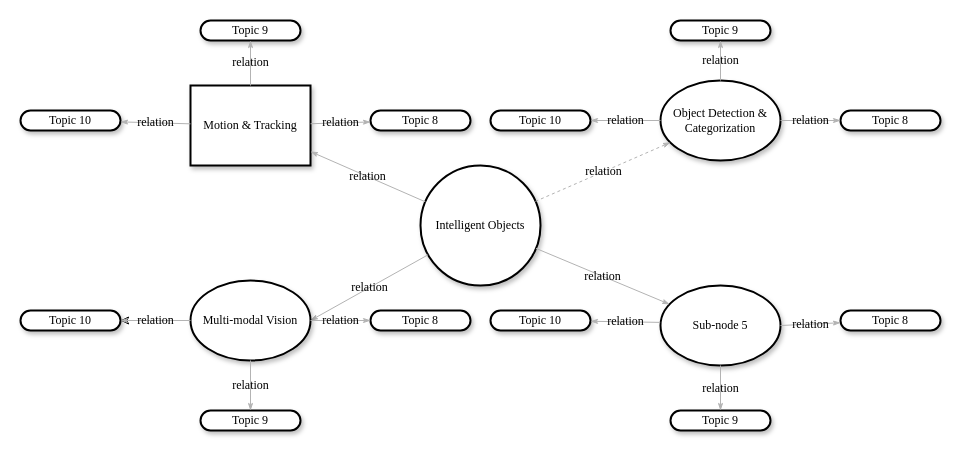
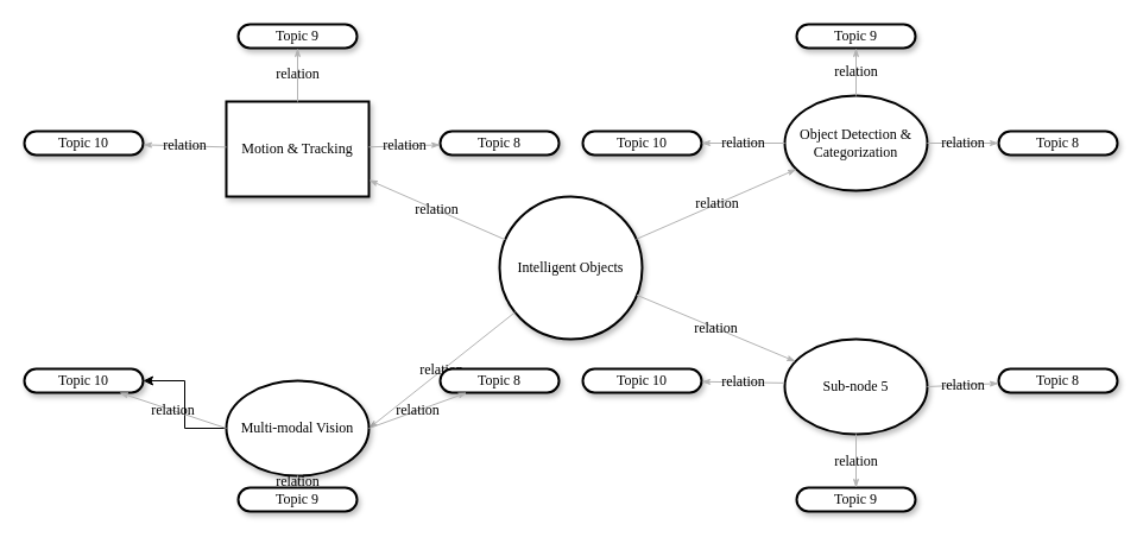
  <mxCell id="0" />
  <mxCell id="1" parent="0" />
  <mxCell id="2" value="&lt;span&gt;Topic 10&lt;/span&gt;" style="whiteSpace=wrap;html=1;rounded=1;shadow=1;comic=0;labelBackgroundColor=none;strokeWidth=2;fontFamily=Verdana;fontSize=12;align=center;arcSize=50;" parent="1" vertex="1"><mxGeometry x="20" y="110" width="100" height="20" as="geometry" /></mxCell>
  <mxCell id="3" value="Motion &amp;amp; Tracking" style="whiteSpace=wrap;html=1;shadow=1;comic=0;labelBackgroundColor=none;strokeWidth=2;fontFamily=Verdana;fontSize=12;align=center;rounded=0;" parent="1" vertex="1"><mxGeometry x="190" y="85" width="120" height="80" as="geometry" /></mxCell>
  <mxCell id="4" value="Object Detection &amp;amp; Categorization" style="ellipse;whiteSpace=wrap;html=1;rounded=1;shadow=1;comic=0;labelBackgroundColor=none;strokeWidth=2;fontFamily=Verdana;fontSize=12;align=center;" parent="1" vertex="1"><mxGeometry x="660" y="80" width="120" height="80" as="geometry" /></mxCell>
  <mxCell id="5" value="Intelligent Objects" style="ellipse;whiteSpace=wrap;html=1;rounded=1;shadow=1;comic=0;labelBackgroundColor=none;strokeWidth=2;fontFamily=Verdana;fontSize=12;align=center;" parent="1" vertex="1"><mxGeometry x="420" y="165" width="120" height="120" as="geometry" /></mxCell>
  <mxCell id="6" value="&lt;span&gt;Sub-node 5&lt;/span&gt;" style="ellipse;whiteSpace=wrap;html=1;rounded=1;shadow=1;comic=0;labelBackgroundColor=none;strokeWidth=2;fontFamily=Verdana;fontSize=12;align=center;" parent="1" vertex="1"><mxGeometry x="660" y="285" width="120" height="80" as="geometry" /></mxCell>
  <mxCell id="7" value="&lt;span&gt;Topic 9&lt;/span&gt;" style="whiteSpace=wrap;html=1;rounded=1;shadow=1;comic=0;labelBackgroundColor=none;strokeWidth=2;fontFamily=Verdana;fontSize=12;align=center;arcSize=50;" parent="1" vertex="1"><mxGeometry x="200" y="20" width="100" height="20" as="geometry" /></mxCell>
  <mxCell id="8" value="relation" style="edgeStyle=none;rounded=1;html=1;labelBackgroundColor=none;startArrow=none;startFill=0;startSize=5;endArrow=classicThin;endFill=1;endSize=5;jettySize=auto;orthogonalLoop=1;strokeColor=#B3B3B3;strokeWidth=1;fontFamily=Verdana;fontSize=12" parent="1" source="3" target="7" edge="1"><mxGeometry relative="1" as="geometry" /></mxCell>
  <mxCell id="9" value="relation" style="edgeStyle=none;rounded=1;html=1;labelBackgroundColor=none;startArrow=none;startFill=0;startSize=5;endArrow=classicThin;endFill=1;endSize=5;jettySize=auto;orthogonalLoop=1;strokeColor=#B3B3B3;strokeWidth=1;fontFamily=Verdana;fontSize=12" parent="1" source="3" target="2" edge="1"><mxGeometry relative="1" as="geometry" /></mxCell>
  <mxCell id="10" value="relation" style="edgeStyle=none;rounded=1;html=1;labelBackgroundColor=none;startArrow=none;startFill=0;startSize=5;endArrow=classicThin;endFill=1;endSize=5;jettySize=auto;orthogonalLoop=1;strokeColor=#B3B3B3;strokeWidth=1;fontFamily=Verdana;fontSize=12" parent="1" source="5" target="3" edge="1"><mxGeometry relative="1" as="geometry" /></mxCell>
- <mxCell id="11" value="relation" style="edgeStyle=none;rounded=1;html=1;labelBackgroundColor=none;startArrow=none;startFill=0;startSize=5;endArrow=classicThin;endFill=1;endSize=5;jettySize=auto;orthogonalLoop=1;strokeColor=#B3B3B3;strokeWidth=1;fontFamily=Verdana;fontSize=12;dashed=1;" parent="1" source="5" target="4" edge="1"><mxGeometry relative="1" as="geometry" /></mxCell>
+ <mxCell id="11" value="relation" style="edgeStyle=none;rounded=1;html=1;labelBackgroundColor=none;startArrow=none;startFill=0;startSize=5;endArrow=classicThin;endFill=1;endSize=5;jettySize=auto;orthogonalLoop=1;strokeColor=#B3B3B3;strokeWidth=1;fontFamily=Verdana;fontSize=12" parent="1" source="5" target="4" edge="1"><mxGeometry relative="1" as="geometry" /></mxCell>
  <mxCell id="12" value="relation" style="edgeStyle=none;rounded=1;html=1;labelBackgroundColor=none;startArrow=none;startFill=0;startSize=5;endArrow=classicThin;endFill=1;endSize=5;jettySize=auto;orthogonalLoop=1;strokeColor=#B3B3B3;strokeWidth=1;fontFamily=Verdana;fontSize=12" parent="1" source="5" target="6" edge="1"><mxGeometry relative="1" as="geometry" /></mxCell>
  <mxCell id="13" value="&lt;span&gt;Topic 8&lt;/span&gt;" style="whiteSpace=wrap;html=1;rounded=1;shadow=1;comic=0;labelBackgroundColor=none;strokeWidth=2;fontFamily=Verdana;fontSize=12;align=center;arcSize=50;" parent="1" vertex="1"><mxGeometry x="370" y="110" width="100" height="20" as="geometry" /></mxCell>
  <mxCell id="14" value="relation" style="edgeStyle=none;rounded=1;html=1;labelBackgroundColor=none;startArrow=none;startFill=0;startSize=5;endArrow=classicThin;endFill=1;endSize=5;jettySize=auto;orthogonalLoop=1;strokeColor=#B3B3B3;strokeWidth=1;fontFamily=Verdana;fontSize=12" parent="1" source="3" target="13" edge="1"><mxGeometry relative="1" as="geometry" /></mxCell>
  <mxCell id="15" value="relation" style="edgeStyle=none;rounded=1;html=1;labelBackgroundColor=none;startArrow=none;startFill=0;startSize=5;endArrow=classicThin;endFill=1;endSize=5;jettySize=auto;orthogonalLoop=1;strokeColor=#B3B3B3;strokeWidth=1;fontFamily=Verdana;fontSize=12;entryX=1;entryY=0.5;entryDx=0;entryDy=0;" parent="1" source="5" target="17" edge="1"><mxGeometry relative="1" as="geometry"><mxPoint x="240" y="310" as="targetPoint" /></mxGeometry></mxCell>
  <mxCell id="16" value="" style="edgeStyle=orthogonalEdgeStyle;rounded=0;orthogonalLoop=1;jettySize=auto;html=1;" edge="1" parent="1" source="17" target="24"><mxGeometry relative="1" as="geometry" /></mxCell>
- <mxCell id="17" value="Multi-modal Vision" style="ellipse;whiteSpace=wrap;html=1;rounded=1;shadow=1;comic=0;labelBackgroundColor=none;strokeWidth=2;fontFamily=Verdana;fontSize=12;align=center;" vertex="1" parent="1"><mxGeometry x="190" y="280" width="120" height="80" as="geometry" /></mxCell>
+ <mxCell id="17" value="Multi-modal Vision" style="ellipse;whiteSpace=wrap;html=1;rounded=1;shadow=1;comic=0;labelBackgroundColor=none;strokeWidth=2;fontFamily=Verdana;fontSize=12;align=center;" vertex="1" parent="1"><mxGeometry x="190" y="320" width="120" height="80" as="geometry" /></mxCell>
  <mxCell id="18" value="&lt;span&gt;Topic 9&lt;/span&gt;" style="whiteSpace=wrap;html=1;rounded=1;shadow=1;comic=0;labelBackgroundColor=none;strokeWidth=2;fontFamily=Verdana;fontSize=12;align=center;arcSize=50;" vertex="1" parent="1"><mxGeometry x="670" y="20" width="100" height="20" as="geometry" /></mxCell>
  <mxCell id="19" value="relation" style="edgeStyle=none;rounded=1;html=1;labelBackgroundColor=none;startArrow=none;startFill=0;startSize=5;endArrow=classicThin;endFill=1;endSize=5;jettySize=auto;orthogonalLoop=1;strokeColor=#B3B3B3;strokeWidth=1;fontFamily=Verdana;fontSize=12;exitX=0.5;exitY=0;exitDx=0;exitDy=0;" edge="1" parent="1" target="18" source="4"><mxGeometry relative="1" as="geometry"><mxPoint x="740" y="35" as="sourcePoint" /></mxGeometry></mxCell>
  <mxCell id="20" value="&lt;span&gt;Topic 8&lt;/span&gt;" style="whiteSpace=wrap;html=1;rounded=1;shadow=1;comic=0;labelBackgroundColor=none;strokeWidth=2;fontFamily=Verdana;fontSize=12;align=center;arcSize=50;" vertex="1" parent="1"><mxGeometry x="840" y="110" width="100" height="20" as="geometry" /></mxCell>
  <mxCell id="21" value="relation" style="edgeStyle=none;rounded=1;html=1;labelBackgroundColor=none;startArrow=none;startFill=0;startSize=5;endArrow=classicThin;endFill=1;endSize=5;jettySize=auto;orthogonalLoop=1;strokeColor=#B3B3B3;strokeWidth=1;fontFamily=Verdana;fontSize=12;exitX=1;exitY=0.5;exitDx=0;exitDy=0;" edge="1" parent="1" target="20" source="4"><mxGeometry relative="1" as="geometry"><mxPoint x="810" y="123" as="sourcePoint" /></mxGeometry></mxCell>
  <mxCell id="22" value="&lt;span&gt;Topic 10&lt;/span&gt;" style="whiteSpace=wrap;html=1;rounded=1;shadow=1;comic=0;labelBackgroundColor=none;strokeWidth=2;fontFamily=Verdana;fontSize=12;align=center;arcSize=50;" vertex="1" parent="1"><mxGeometry x="490" y="110" width="100" height="20" as="geometry" /></mxCell>
  <mxCell id="23" value="relation" style="edgeStyle=none;rounded=1;html=1;labelBackgroundColor=none;startArrow=none;startFill=0;startSize=5;endArrow=classicThin;endFill=1;endSize=5;jettySize=auto;orthogonalLoop=1;strokeColor=#B3B3B3;strokeWidth=1;fontFamily=Verdana;fontSize=12;exitX=0;exitY=0.5;exitDx=0;exitDy=0;" edge="1" parent="1" target="22" source="4"><mxGeometry relative="1" as="geometry"><mxPoint x="660" y="123" as="sourcePoint" /></mxGeometry></mxCell>
  <mxCell id="24" value="&lt;span&gt;Topic 10&lt;/span&gt;" style="whiteSpace=wrap;html=1;rounded=1;shadow=1;comic=0;labelBackgroundColor=none;strokeWidth=2;fontFamily=Verdana;fontSize=12;align=center;arcSize=50;" vertex="1" parent="1"><mxGeometry x="20" y="310" width="100" height="20" as="geometry" /></mxCell>
  <mxCell id="25" value="relation" style="edgeStyle=none;rounded=1;html=1;labelBackgroundColor=none;startArrow=none;startFill=0;startSize=5;endArrow=classicThin;endFill=1;endSize=5;jettySize=auto;orthogonalLoop=1;strokeColor=#B3B3B3;strokeWidth=1;fontFamily=Verdana;fontSize=12;exitX=0;exitY=0.5;exitDx=0;exitDy=0;" edge="1" parent="1" target="24" source="17"><mxGeometry relative="1" as="geometry"><mxPoint x="190" y="323" as="sourcePoint" /></mxGeometry></mxCell>
  <mxCell id="26" value="&lt;span&gt;Topic 8&lt;/span&gt;" style="whiteSpace=wrap;html=1;rounded=1;shadow=1;comic=0;labelBackgroundColor=none;strokeWidth=2;fontFamily=Verdana;fontSize=12;align=center;arcSize=50;" vertex="1" parent="1"><mxGeometry x="370" y="310" width="100" height="20" as="geometry" /></mxCell>
  <mxCell id="27" value="relation" style="edgeStyle=none;rounded=1;html=1;labelBackgroundColor=none;startArrow=none;startFill=0;startSize=5;endArrow=classicThin;endFill=1;endSize=5;jettySize=auto;orthogonalLoop=1;strokeColor=#B3B3B3;strokeWidth=1;fontFamily=Verdana;fontSize=12;exitX=1;exitY=0.5;exitDx=0;exitDy=0;" edge="1" parent="1" target="26" source="17"><mxGeometry relative="1" as="geometry"><mxPoint x="310" y="323" as="sourcePoint" /></mxGeometry></mxCell>
  <mxCell id="28" value="&lt;span&gt;Topic 9&lt;/span&gt;" style="whiteSpace=wrap;html=1;rounded=1;shadow=1;comic=0;labelBackgroundColor=none;strokeWidth=2;fontFamily=Verdana;fontSize=12;align=center;arcSize=50;" vertex="1" parent="1"><mxGeometry x="200" y="410" width="100" height="20" as="geometry" /></mxCell>
  <mxCell id="29" value="relation" style="edgeStyle=none;rounded=1;html=1;labelBackgroundColor=none;startArrow=none;startFill=0;startSize=5;endArrow=classicThin;endFill=1;endSize=5;jettySize=auto;orthogonalLoop=1;strokeColor=#B3B3B3;strokeWidth=1;fontFamily=Verdana;fontSize=12;entryX=0.5;entryY=0;entryDx=0;entryDy=0;exitX=0.5;exitY=1;exitDx=0;exitDy=0;" edge="1" parent="1" target="28" source="17"><mxGeometry relative="1" as="geometry"><mxPoint x="250" y="465" as="sourcePoint" /></mxGeometry></mxCell>
  <mxCell id="30" value="&lt;span&gt;Topic 10&lt;/span&gt;" style="whiteSpace=wrap;html=1;rounded=1;shadow=1;comic=0;labelBackgroundColor=none;strokeWidth=2;fontFamily=Verdana;fontSize=12;align=center;arcSize=50;" vertex="1" parent="1"><mxGeometry x="490" y="310" width="100" height="20" as="geometry" /></mxCell>
  <mxCell id="31" value="relation" style="edgeStyle=none;rounded=1;html=1;labelBackgroundColor=none;startArrow=none;startFill=0;startSize=5;endArrow=classicThin;endFill=1;endSize=5;jettySize=auto;orthogonalLoop=1;strokeColor=#B3B3B3;strokeWidth=1;fontFamily=Verdana;fontSize=12;exitX=-0.003;exitY=0.461;exitDx=0;exitDy=0;exitPerimeter=0;" edge="1" parent="1" target="30" source="6"><mxGeometry relative="1" as="geometry"><mxPoint x="660" y="320" as="sourcePoint" /></mxGeometry></mxCell>
  <mxCell id="32" value="&lt;span&gt;Topic 8&lt;/span&gt;" style="whiteSpace=wrap;html=1;rounded=1;shadow=1;comic=0;labelBackgroundColor=none;strokeWidth=2;fontFamily=Verdana;fontSize=12;align=center;arcSize=50;" vertex="1" parent="1"><mxGeometry x="840" y="310" width="100" height="20" as="geometry" /></mxCell>
  <mxCell id="33" value="relation" style="edgeStyle=none;rounded=1;html=1;labelBackgroundColor=none;startArrow=none;startFill=0;startSize=5;endArrow=classicThin;endFill=1;endSize=5;jettySize=auto;orthogonalLoop=1;strokeColor=#B3B3B3;strokeWidth=1;fontFamily=Verdana;fontSize=12;exitX=1;exitY=0.5;exitDx=0;exitDy=0;" edge="1" parent="1" target="32" source="6"><mxGeometry relative="1" as="geometry"><mxPoint x="780" y="320" as="sourcePoint" /></mxGeometry></mxCell>
  <mxCell id="34" value="&lt;span&gt;Topic 9&lt;/span&gt;" style="whiteSpace=wrap;html=1;rounded=1;shadow=1;comic=0;labelBackgroundColor=none;strokeWidth=2;fontFamily=Verdana;fontSize=12;align=center;arcSize=50;" vertex="1" parent="1"><mxGeometry x="670" y="410" width="100" height="20" as="geometry" /></mxCell>
  <mxCell id="35" value="relation" style="edgeStyle=none;rounded=1;html=1;labelBackgroundColor=none;startArrow=none;startFill=0;startSize=5;endArrow=classicThin;endFill=1;endSize=5;jettySize=auto;orthogonalLoop=1;strokeColor=#B3B3B3;strokeWidth=1;fontFamily=Verdana;fontSize=12;entryX=0.5;entryY=0;entryDx=0;entryDy=0;exitX=0.5;exitY=1;exitDx=0;exitDy=0;" edge="1" parent="1" target="34" source="6"><mxGeometry relative="1" as="geometry"><mxPoint x="720" y="360" as="sourcePoint" /></mxGeometry></mxCell>
